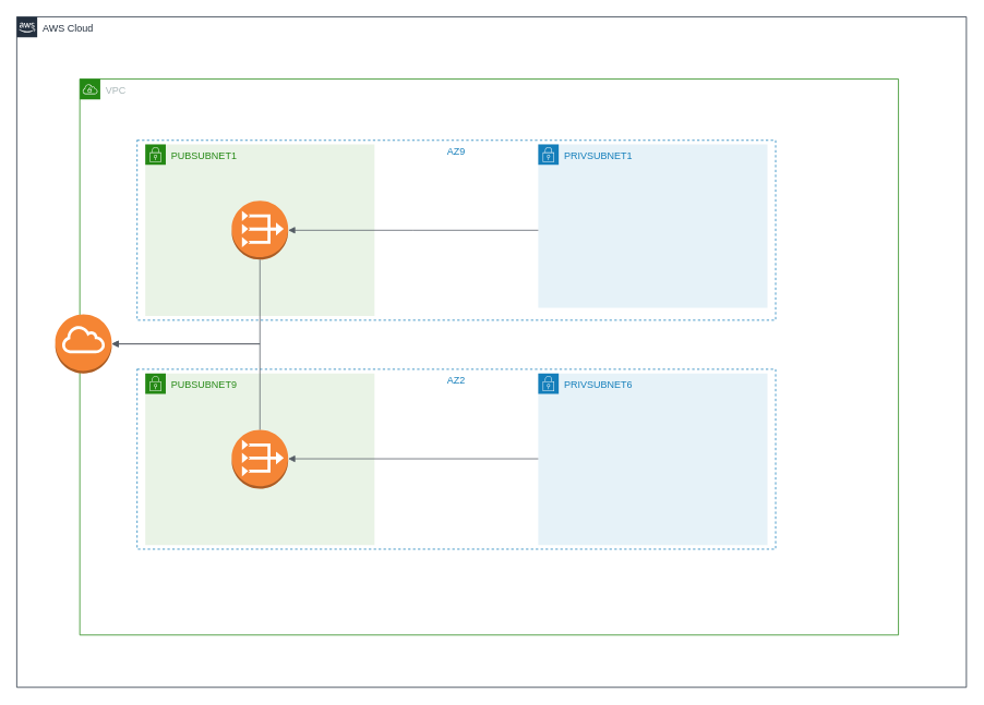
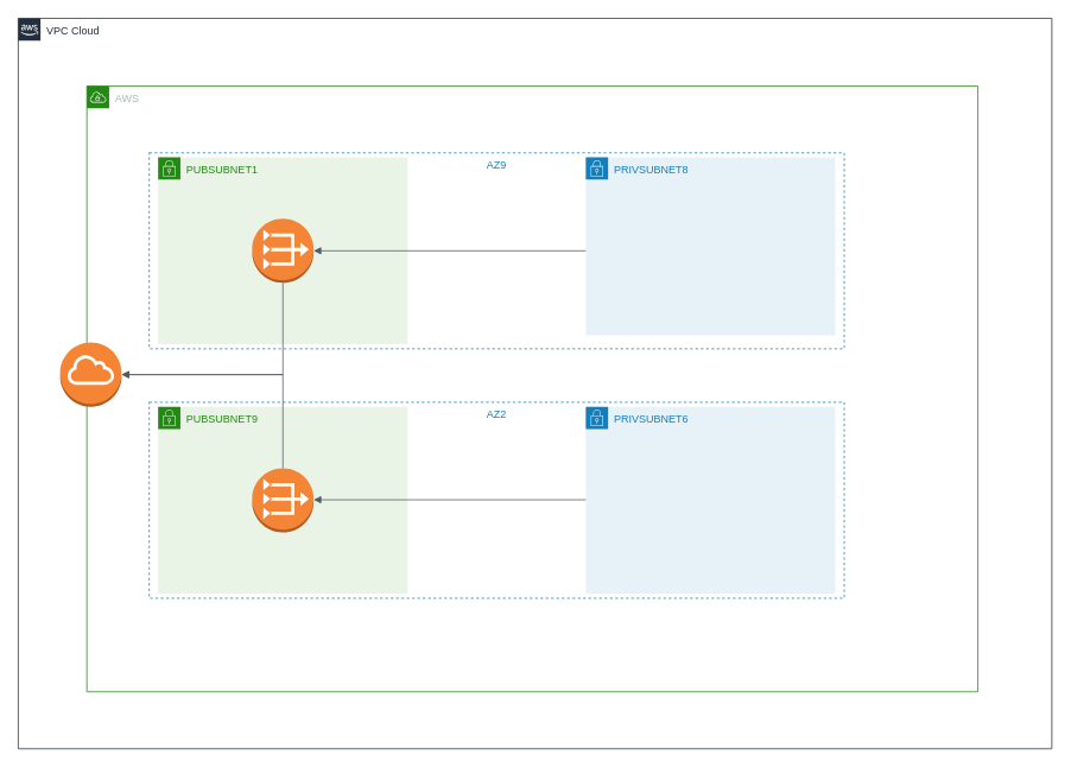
  <mxCell id="0" />
  <mxCell id="1" parent="0" />
- <mxCell id="2" value="AWS Cloud" style="points=[[0,0],[0.25,0],[0.5,0],[0.75,0],[1,0],[1,0.25],[1,0.5],[1,0.75],[1,1],[0.75,1],[0.5,1],[0.25,1],[0,1],[0,0.75],[0,0.5],[0,0.25]];outlineConnect=0;gradientColor=none;html=1;whiteSpace=wrap;fontSize=12;fontStyle=0;shape=mxgraph.aws4.group;grIcon=mxgraph.aws4.group_aws_cloud_alt;strokeColor=#232F3E;fillColor=none;verticalAlign=top;align=left;spacingLeft=30;fontColor=#232F3E;dashed=0;" vertex="1" parent="1"><mxGeometry x="20" y="20" width="1160" height="820" as="geometry" /></mxCell>
- <mxCell id="3" value="VPC" style="points=[[0,0],[0.25,0],[0.5,0],[0.75,0],[1,0],[1,0.25],[1,0.5],[1,0.75],[1,1],[0.75,1],[0.5,1],[0.25,1],[0,1],[0,0.75],[0,0.5],[0,0.25]];outlineConnect=0;gradientColor=none;html=1;whiteSpace=wrap;fontSize=12;fontStyle=0;shape=mxgraph.aws4.group;grIcon=mxgraph.aws4.group_vpc;strokeColor=#248814;fillColor=none;verticalAlign=top;align=left;spacingLeft=30;fontColor=#AAB7B8;dashed=0;" vertex="1" parent="1"><mxGeometry x="97" y="96" width="1000" height="680" as="geometry" /></mxCell>
+ <mxCell id="2" value="VPC Cloud" style="points=[[0,0],[0.25,0],[0.5,0],[0.75,0],[1,0],[1,0.25],[1,0.5],[1,0.75],[1,1],[0.75,1],[0.5,1],[0.25,1],[0,1],[0,0.75],[0,0.5],[0,0.25]];outlineConnect=0;gradientColor=none;html=1;whiteSpace=wrap;fontSize=12;fontStyle=0;shape=mxgraph.aws4.group;grIcon=mxgraph.aws4.group_aws_cloud_alt;strokeColor=#232F3E;fillColor=none;verticalAlign=top;align=left;spacingLeft=30;fontColor=#232F3E;dashed=0;" vertex="1" parent="1"><mxGeometry x="20" y="20" width="1160" height="820" as="geometry" /></mxCell>
+ <mxCell id="3" value="AWS" style="points=[[0,0],[0.25,0],[0.5,0],[0.75,0],[1,0],[1,0.25],[1,0.5],[1,0.75],[1,1],[0.75,1],[0.5,1],[0.25,1],[0,1],[0,0.75],[0,0.5],[0,0.25]];outlineConnect=0;gradientColor=none;html=1;whiteSpace=wrap;fontSize=12;fontStyle=0;shape=mxgraph.aws4.group;grIcon=mxgraph.aws4.group_vpc;strokeColor=#248814;fillColor=none;verticalAlign=top;align=left;spacingLeft=30;fontColor=#AAB7B8;dashed=0;" vertex="1" parent="1"><mxGeometry x="97" y="96" width="1000" height="680" as="geometry" /></mxCell>
  <mxCell id="4" value="" style="outlineConnect=0;dashed=0;verticalLabelPosition=bottom;verticalAlign=top;align=center;html=1;shape=mxgraph.aws3.internet_gateway;fillColor=#F58534;gradientColor=none;" vertex="1" parent="1"><mxGeometry x="67" y="384" width="69" height="72" as="geometry" /></mxCell>
  <mxCell id="5" value="PUBSUBNET1" style="points=[[0,0],[0.25,0],[0.5,0],[0.75,0],[1,0],[1,0.25],[1,0.5],[1,0.75],[1,1],[0.75,1],[0.5,1],[0.25,1],[0,1],[0,0.75],[0,0.5],[0,0.25]];outlineConnect=0;gradientColor=none;html=1;whiteSpace=wrap;fontSize=12;fontStyle=0;shape=mxgraph.aws4.group;grIcon=mxgraph.aws4.group_security_group;grStroke=0;strokeColor=#248814;fillColor=#E9F3E6;verticalAlign=top;align=left;spacingLeft=30;fontColor=#248814;dashed=0;" vertex="1" parent="1"><mxGeometry x="177" y="176" width="280" height="210" as="geometry" /></mxCell>
  <mxCell id="6" value="PUBSUBNET9" style="points=[[0,0],[0.25,0],[0.5,0],[0.75,0],[1,0],[1,0.25],[1,0.5],[1,0.75],[1,1],[0.75,1],[0.5,1],[0.25,1],[0,1],[0,0.75],[0,0.5],[0,0.25]];outlineConnect=0;gradientColor=none;html=1;whiteSpace=wrap;fontSize=12;fontStyle=0;shape=mxgraph.aws4.group;grIcon=mxgraph.aws4.group_security_group;grStroke=0;strokeColor=#248814;fillColor=#E9F3E6;verticalAlign=top;align=left;spacingLeft=30;fontColor=#248814;dashed=0;" vertex="1" parent="1"><mxGeometry x="177" y="456" width="280" height="210" as="geometry" /></mxCell>
- <mxCell id="7" value="PRIVSUBNET1" style="points=[[0,0],[0.25,0],[0.5,0],[0.75,0],[1,0],[1,0.25],[1,0.5],[1,0.75],[1,1],[0.75,1],[0.5,1],[0.25,1],[0,1],[0,0.75],[0,0.5],[0,0.25]];outlineConnect=0;gradientColor=none;html=1;whiteSpace=wrap;fontSize=12;fontStyle=0;shape=mxgraph.aws4.group;grIcon=mxgraph.aws4.group_security_group;grStroke=0;strokeColor=#147EBA;fillColor=#E6F2F8;verticalAlign=top;align=left;spacingLeft=30;fontColor=#147EBA;dashed=0;" vertex="1" parent="1"><mxGeometry x="657" y="176" width="280" height="200" as="geometry" /></mxCell>
+ <mxCell id="7" value="PRIVSUBNET8" style="points=[[0,0],[0.25,0],[0.5,0],[0.75,0],[1,0],[1,0.25],[1,0.5],[1,0.75],[1,1],[0.75,1],[0.5,1],[0.25,1],[0,1],[0,0.75],[0,0.5],[0,0.25]];outlineConnect=0;gradientColor=none;html=1;whiteSpace=wrap;fontSize=12;fontStyle=0;shape=mxgraph.aws4.group;grIcon=mxgraph.aws4.group_security_group;grStroke=0;strokeColor=#147EBA;fillColor=#E6F2F8;verticalAlign=top;align=left;spacingLeft=30;fontColor=#147EBA;dashed=0;" vertex="1" parent="1"><mxGeometry x="657" y="176" width="280" height="200" as="geometry" /></mxCell>
  <mxCell id="8" value="PRIVSUBNET6" style="points=[[0,0],[0.25,0],[0.5,0],[0.75,0],[1,0],[1,0.25],[1,0.5],[1,0.75],[1,1],[0.75,1],[0.5,1],[0.25,1],[0,1],[0,0.75],[0,0.5],[0,0.25]];outlineConnect=0;gradientColor=none;html=1;whiteSpace=wrap;fontSize=12;fontStyle=0;shape=mxgraph.aws4.group;grIcon=mxgraph.aws4.group_security_group;grStroke=0;strokeColor=#147EBA;fillColor=#E6F2F8;verticalAlign=top;align=left;spacingLeft=30;fontColor=#147EBA;dashed=0;" vertex="1" parent="1"><mxGeometry x="657" y="456" width="280" height="210" as="geometry" /></mxCell>
  <mxCell id="9" value="AZ9" style="fillColor=none;strokeColor=#147EBA;dashed=1;verticalAlign=top;fontStyle=0;fontColor=#147EBA;" vertex="1" parent="1"><mxGeometry x="167" y="171" width="780" height="220" as="geometry" /></mxCell>
  <mxCell id="10" value="AZ2" style="fillColor=none;strokeColor=#147EBA;dashed=1;verticalAlign=top;fontStyle=0;fontColor=#147EBA;" vertex="1" parent="1"><mxGeometry x="167" y="451" width="780" height="220" as="geometry" /></mxCell>
  <mxCell id="11" value="" style="outlineConnect=0;dashed=0;verticalLabelPosition=bottom;verticalAlign=top;align=center;html=1;shape=mxgraph.aws3.vpc_nat_gateway;fillColor=#F58536;gradientColor=none;" vertex="1" parent="1"><mxGeometry x="282.5" y="245" width="69" height="72" as="geometry" /></mxCell>
  <mxCell id="12" value="" style="outlineConnect=0;dashed=0;verticalLabelPosition=bottom;verticalAlign=top;align=center;html=1;shape=mxgraph.aws3.vpc_nat_gateway;fillColor=#F58536;gradientColor=none;" vertex="1" parent="1"><mxGeometry x="282.5" y="525" width="69" height="72" as="geometry" /></mxCell>
  <mxCell id="13" value="" style="edgeStyle=orthogonalEdgeStyle;html=1;endArrow=none;elbow=vertical;startArrow=block;startFill=1;strokeColor=#545B64;rounded=0;exitX=1;exitY=0.5;exitDx=0;exitDy=0;exitPerimeter=0;" edge="1" parent="1" source="4" target="11"><mxGeometry width="100" relative="1" as="geometry"><mxPoint x="182.5" y="280.5" as="sourcePoint" /><mxPoint x="282.5" y="280.5" as="targetPoint" /></mxGeometry></mxCell>
  <mxCell id="14" value="" style="edgeStyle=orthogonalEdgeStyle;html=1;endArrow=none;elbow=vertical;startArrow=block;startFill=1;strokeColor=#545B64;rounded=0;entryX=0.5;entryY=0;entryDx=0;entryDy=0;entryPerimeter=0;exitX=1;exitY=0.5;exitDx=0;exitDy=0;exitPerimeter=0;" edge="1" parent="1" source="4" target="12"><mxGeometry width="100" relative="1" as="geometry"><mxPoint x="217" y="706" as="sourcePoint" /><mxPoint x="317" y="706" as="targetPoint" /></mxGeometry></mxCell>
  <mxCell id="15" value="" style="edgeStyle=orthogonalEdgeStyle;html=1;endArrow=none;elbow=vertical;startArrow=block;startFill=1;strokeColor=#545B64;rounded=0;" edge="1" parent="1" source="11"><mxGeometry width="100" relative="1" as="geometry"><mxPoint x="557" y="276" as="sourcePoint" /><mxPoint x="657" y="281" as="targetPoint" /></mxGeometry></mxCell>
  <mxCell id="16" value="" style="edgeStyle=orthogonalEdgeStyle;html=1;endArrow=none;elbow=vertical;startArrow=block;startFill=1;strokeColor=#545B64;rounded=0;" edge="1" parent="1"><mxGeometry width="100" relative="1" as="geometry"><mxPoint x="351.5" y="560.5" as="sourcePoint" /><mxPoint x="657" y="560.5" as="targetPoint" /></mxGeometry></mxCell>
